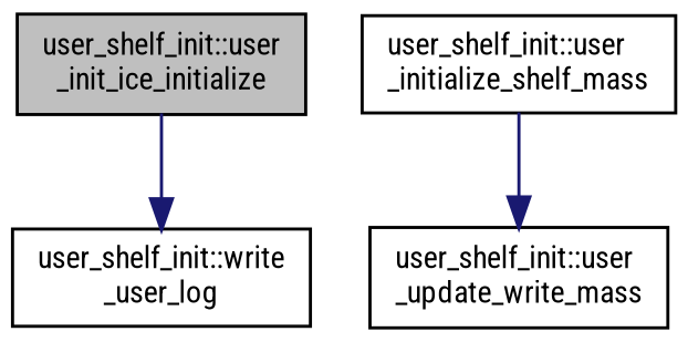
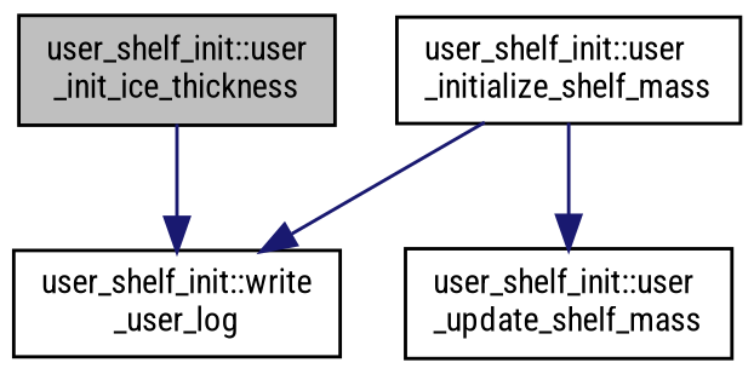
  digraph {
    fontname="Roboto Condensed"
    rankdir=TB
    node [color=black fillcolor=white fontname="Roboto Condensed" fontsize=10 shape=record style=filled]
    edge [color=midnightblue fontname="Roboto Condensed" fontsize=10 labelfontname=Helvetica labelfontsize=10 style=solid]
-   n1 [fillcolor=grey75 fontcolor=black height=0.2 label="user_shelf_init::user\l_init_ice_initialize" width=0.4]
+   n1 [fillcolor=grey75 fontcolor=black height=0.2 label="user_shelf_init::user\l_init_ice_thickness" width=0.4]
    n2 [height=0.2 label="user_shelf_init::write\l_user_log" width=0.4]
    n3 [height=0.2 label="user_shelf_init::user\l_initialize_shelf_mass" width=0.4]
-   n4 [height=0.2 label="user_shelf_init::user\l_update_write_mass" width=0.4]
+   n4 [height=0.2 label="user_shelf_init::user\l_update_shelf_mass" width=0.4]
    n1 -> n2
+   n3 -> n2
    n3 -> n4
  }
